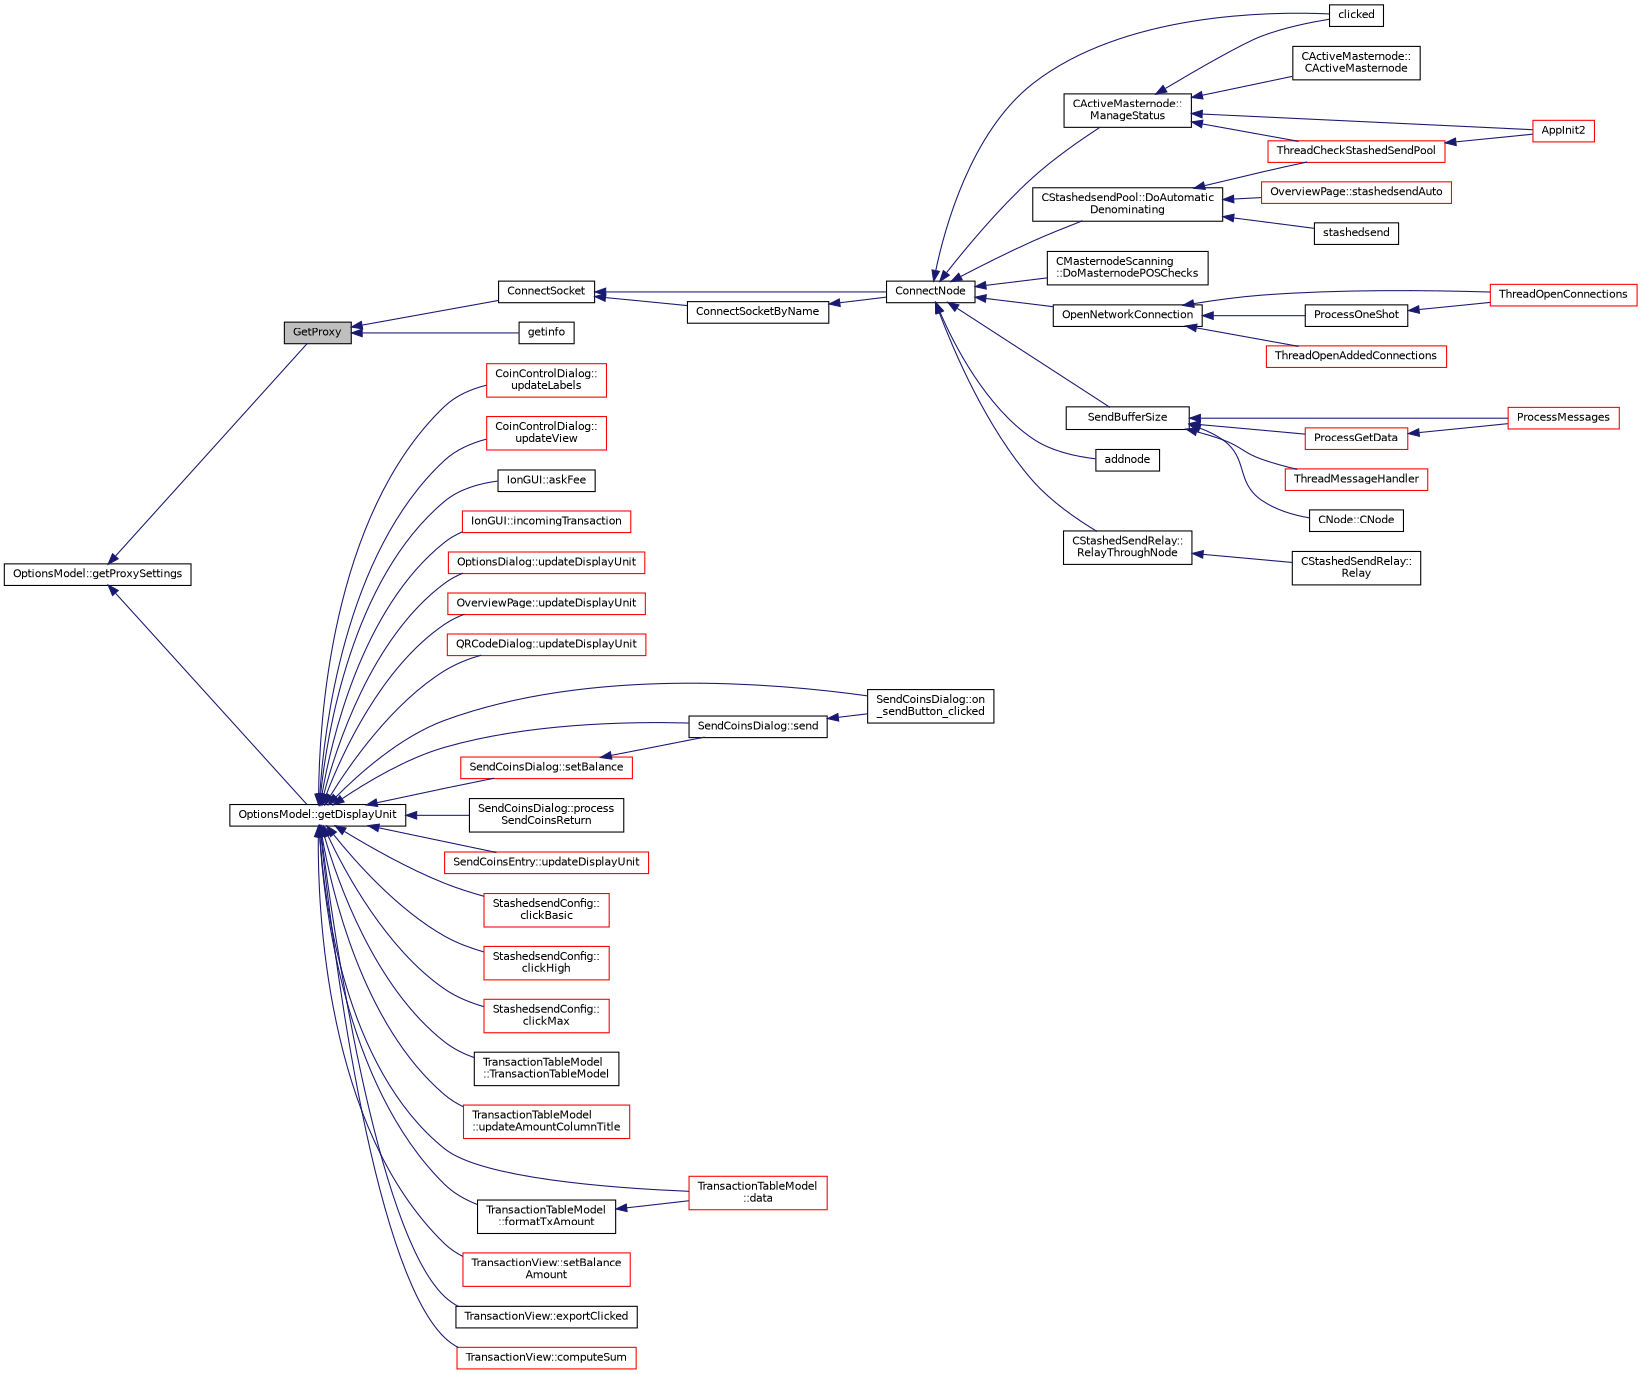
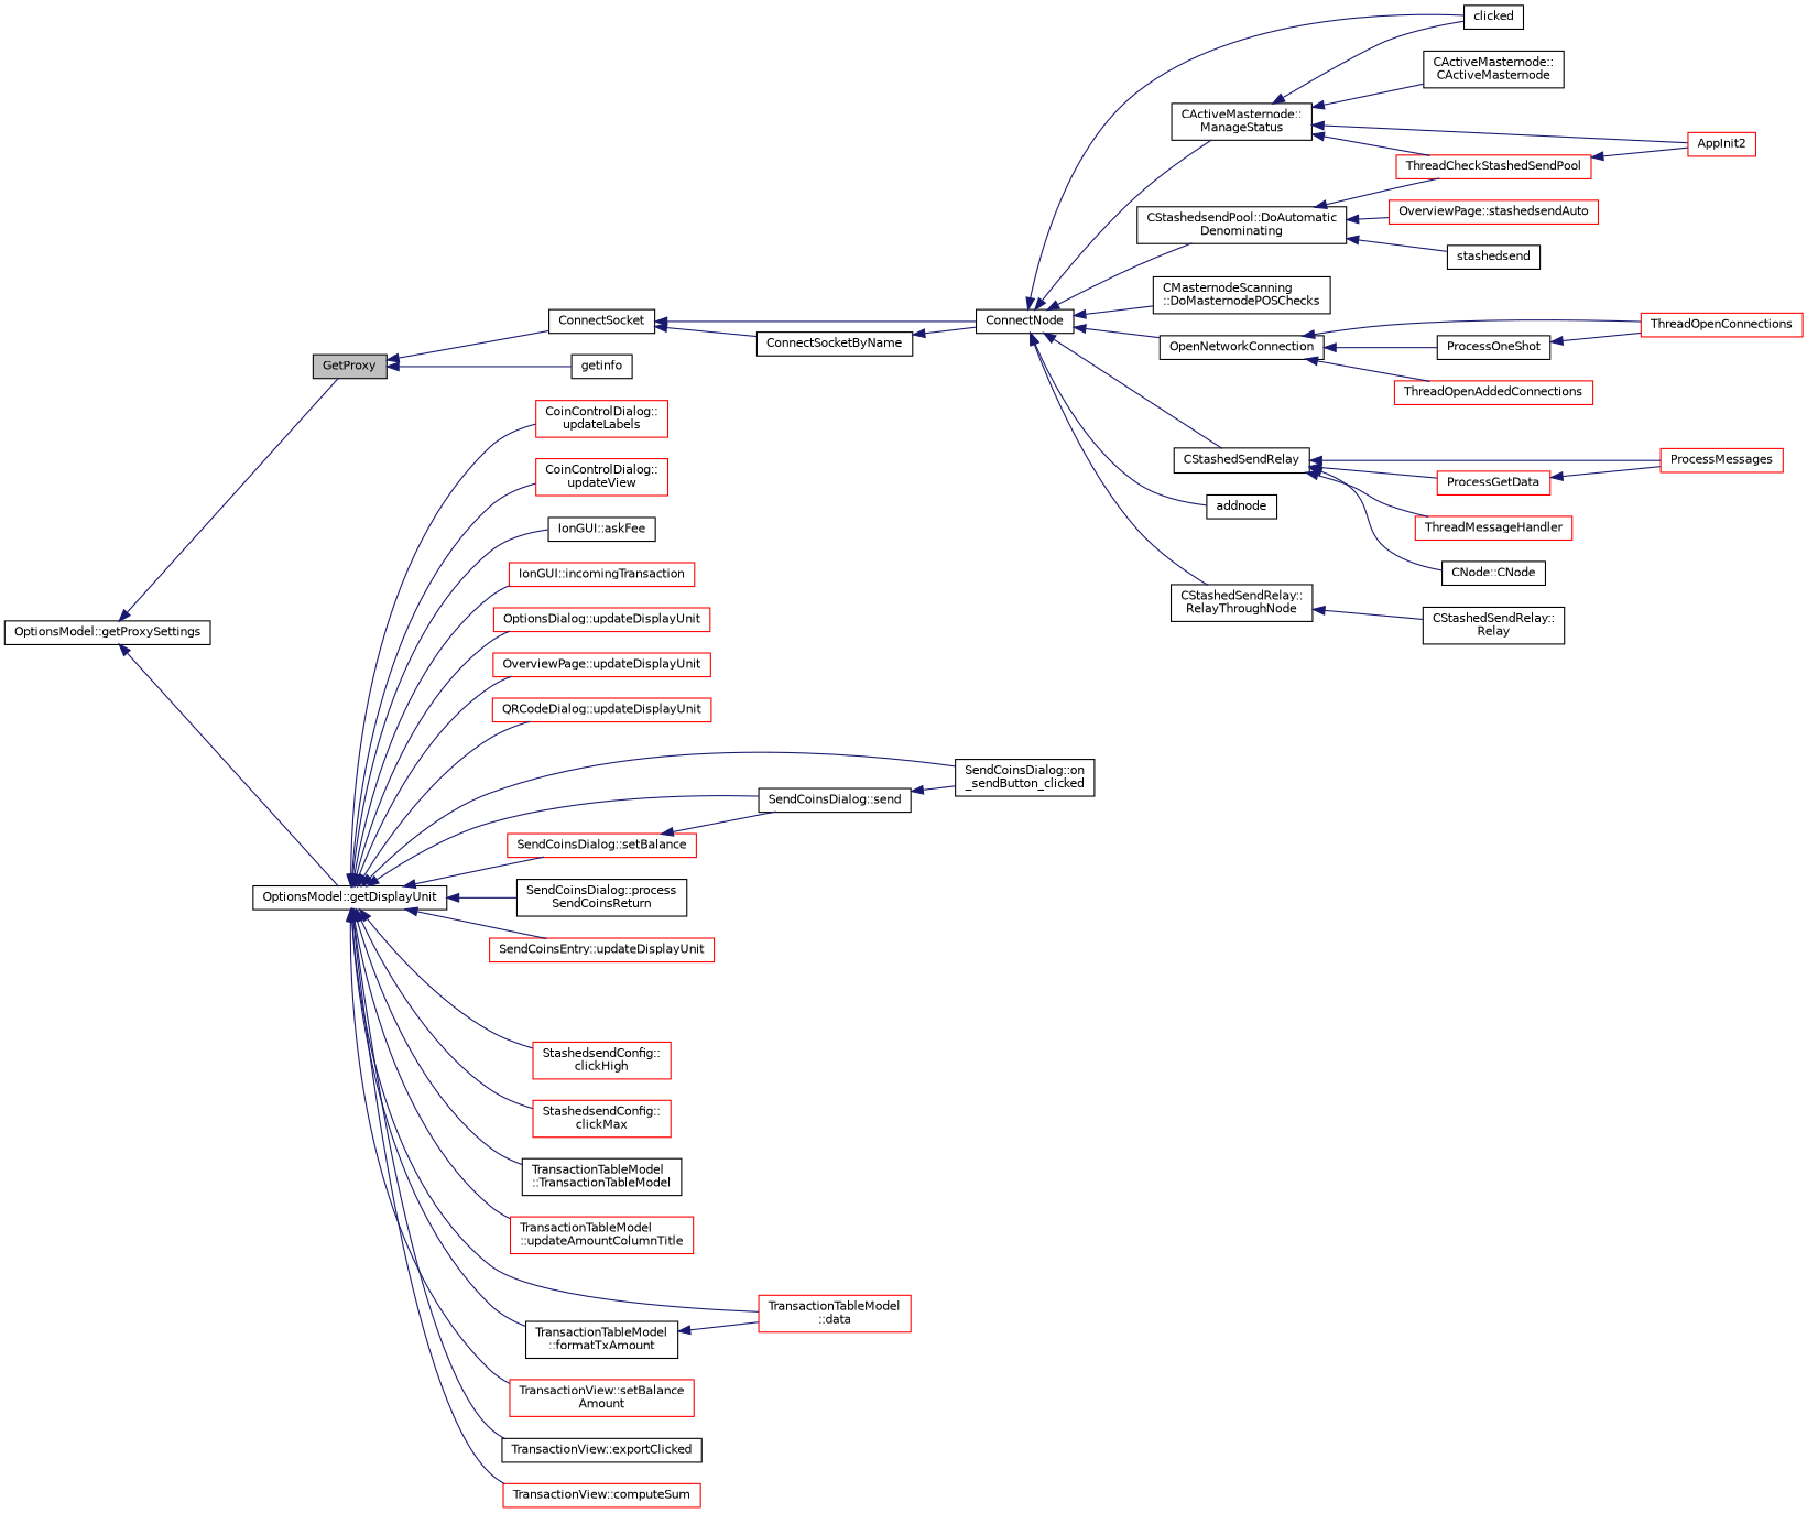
  digraph {
    rankdir=LR
    node [color=black fillcolor=white fontname=Helvetica fontsize=10 shape=record style=filled]
    edge [color=midnightblue dir=back fontname=Helvetica fontsize=10 labelfontname=Helvetica labelfontsize=10 style=solid]
    n1 [fillcolor=grey75 fontcolor=black height=0.2 label=GetProxy width=0.4]
    n2 [height=0.2 label=ConnectSocket width=0.4]
    n3 [height=0.2 label=getinfo width=0.4]
    n4 [height=0.2 label=ConnectNode width=0.4]
    n5 [height=0.2 label=ConnectSocketByName width=0.4]
    n6 [height=0.2 label="OptionsModel::getProxySettings" width=0.4]
    n7 [height=0.2 label="OptionsModel::getDisplayUnit" width=0.4]
    n8 [height=0.2 label="CActiveMasternode::\lManageStatus" width=0.4]
    n9 [height=0.2 label=clicked width=0.4]
    n10 [height=0.2 label="CMasternodeScanning\l::DoMasternodePOSChecks" width=0.4]
    n11 [height=0.2 label=OpenNetworkConnection width=0.4]
-   n12 [height=0.2 label=SendBufferSize width=0.4]
+   n12 [height=0.2 label=CStashedSendRelay width=0.4]
    n13 [height=0.2 label=addnode width=0.4]
    n14 [height=0.2 label="CStashedSendRelay::\lRelayThroughNode" width=0.4]
    n15 [height=0.2 label="CStashedsendPool::DoAutomatic\lDenominating" width=0.4]
    n16 [height=0.2 label="CActiveMasternode::\lCActiveMasternode" width=0.4]
    n17 [color=red height=0.2 label=AppInit2 width=0.4]
    n18 [color=red height=0.2 label=ThreadCheckStashedSendPool width=0.4]
    n19 [height=0.2 label=ProcessOneShot width=0.4]
    n20 [color=red height=0.2 label=ThreadOpenConnections width=0.4]
    n21 [color=red height=0.2 label=ThreadOpenAddedConnections width=0.4]
    n22 [color=red height=0.2 label=ProcessGetData width=0.4]
    n23 [color=red height=0.2 label=ProcessMessages width=0.4]
    n24 [color=red height=0.2 label=ThreadMessageHandler width=0.4]
    n25 [height=0.2 label="CNode::CNode" width=0.4]
    n26 [height=0.2 label="CStashedSendRelay::\lRelay" width=0.4]
    n27 [color=red height=0.2 label="OverviewPage::stashedsendAuto" width=0.4]
    n28 [height=0.2 label=stashedsend width=0.4]
    n29 [color=red height=0.2 label="CoinControlDialog::\lupdateLabels" width=0.4]
    n30 [color=red height=0.2 label="CoinControlDialog::\lupdateView" width=0.4]
    n31 [height=0.2 label="IonGUI::askFee" width=0.4]
    n32 [color=red height=0.2 label="IonGUI::incomingTransaction" width=0.4]
    n33 [color=red height=0.2 label="OptionsDialog::updateDisplayUnit" width=0.4]
    n34 [color=red height=0.2 label="OverviewPage::updateDisplayUnit" width=0.4]
    n35 [color=red height=0.2 label="QRCodeDialog::updateDisplayUnit" width=0.4]
    n36 [height=0.2 label="SendCoinsDialog::on\l_sendButton_clicked" width=0.4]
    n37 [height=0.2 label="SendCoinsDialog::send" width=0.4]
    n38 [color=red height=0.2 label="SendCoinsDialog::setBalance" width=0.4]
    n39 [height=0.2 label="SendCoinsDialog::process\lSendCoinsReturn" width=0.4]
    n40 [color=red height=0.2 label="SendCoinsEntry::updateDisplayUnit" width=0.4]
-   n41 [color=red height=0.2 label="StashedsendConfig::\lclickBasic" width=0.4]
    n42 [color=red height=0.2 label="StashedsendConfig::\lclickHigh" width=0.4]
    n43 [color=red height=0.2 label="StashedsendConfig::\lclickMax" width=0.4]
    n44 [height=0.2 label="TransactionTableModel\l::TransactionTableModel" width=0.4]
    n45 [color=red height=0.2 label="TransactionTableModel\l::updateAmountColumnTitle" width=0.4]
    n46 [height=0.2 label="TransactionTableModel\l::formatTxAmount" width=0.4]
    n47 [color=red height=0.2 label="TransactionTableModel\l::data" width=0.4]
    n48 [color=red height=0.2 label="TransactionView::setBalance\lAmount" width=0.4]
    n49 [height=0.2 label="TransactionView::exportClicked" width=0.4]
    n50 [color=red height=0.2 label="TransactionView::computeSum" width=0.4]
    n1 -> n2
    n1 -> n3
    n2 -> n4
    n2 -> n5
    n4 -> n8
    n4 -> n9
    n4 -> n10
    n4 -> n11
    n4 -> n12
    n4 -> n13
    n4 -> n14
    n4 -> n15
    n5 -> n4
    n6 -> n1
    n6 -> n7
    n7 -> n29
    n7 -> n30
    n7 -> n31
    n7 -> n32
    n7 -> n33
    n7 -> n34
    n7 -> n35
    n7 -> n36
    n7 -> n37
    n7 -> n38
    n7 -> n39
    n7 -> n40
-   n7 -> n41
    n7 -> n42
    n7 -> n43
    n7 -> n44
    n7 -> n45
    n7 -> n46
    n7 -> n47
    n7 -> n48
    n7 -> n49
    n7 -> n50
    n8 -> n9
    n8 -> n16
    n8 -> n17
    n8 -> n18
    n11 -> n19
    n11 -> n20
    n11 -> n21
    n12 -> n22
    n12 -> n23
    n12 -> n24
    n12 -> n25
    n14 -> n26
    n15 -> n18
    n15 -> n27
    n15 -> n28
    n18 -> n17
    n19 -> n20
    n22 -> n23
    n37 -> n36
    n38 -> n37
    n46 -> n47
  }
